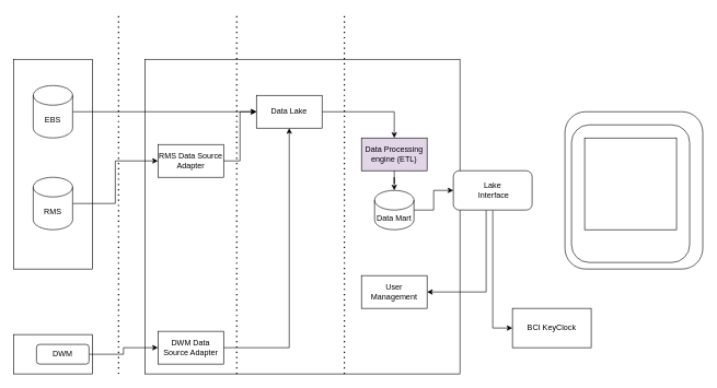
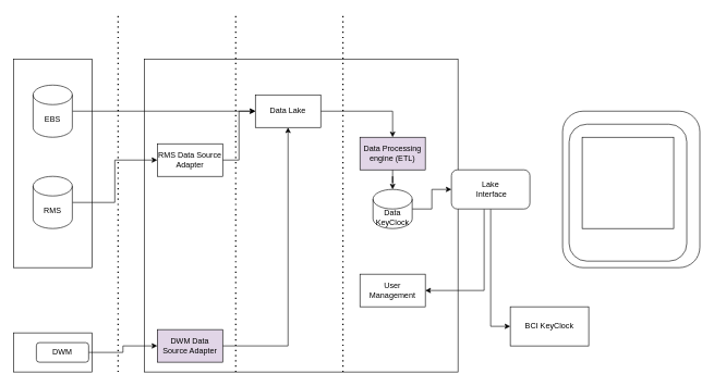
  <mxCell id="0" />
  <mxCell id="1" parent="0" />
  <mxCell id="2" value="" style="whiteSpace=wrap;html=1;aspect=fixed;" vertex="1" parent="1"><mxGeometry x="220" y="90" width="480" height="480" as="geometry" /></mxCell>
  <mxCell id="3" value="" style="rounded=0;whiteSpace=wrap;html=1;" vertex="1" parent="1"><mxGeometry x="20" y="90" width="120" height="320" as="geometry" /></mxCell>
  <mxCell id="4" value="" style="rounded=0;whiteSpace=wrap;html=1;" vertex="1" parent="1"><mxGeometry x="20" y="510" width="120" height="60" as="geometry" /></mxCell>
  <mxCell id="5" style="edgeStyle=orthogonalEdgeStyle;rounded=0;orthogonalLoop=1;jettySize=auto;html=1;exitX=1;exitY=0.5;exitDx=0;exitDy=0;entryX=0;entryY=0.5;entryDx=0;entryDy=0;" edge="1" parent="1" source="6" target="17"><mxGeometry relative="1" as="geometry" /></mxCell>
  <mxCell id="6" value="DWM" style="rounded=1;whiteSpace=wrap;html=1;" vertex="1" parent="1"><mxGeometry x="55" y="525" width="80" height="30" as="geometry" /></mxCell>
  <mxCell id="7" style="edgeStyle=orthogonalEdgeStyle;rounded=0;orthogonalLoop=1;jettySize=auto;html=1;entryX=0;entryY=0.5;entryDx=0;entryDy=0;" edge="1" parent="1" source="8" target="19"><mxGeometry relative="1" as="geometry" /></mxCell>
  <mxCell id="8" value="EBS" style="shape=cylinder3;whiteSpace=wrap;html=1;boundedLbl=1;backgroundOutline=1;size=15;" vertex="1" parent="1"><mxGeometry x="50" y="130" width="60" height="80" as="geometry" /></mxCell>
  <mxCell id="9" style="edgeStyle=orthogonalEdgeStyle;rounded=0;orthogonalLoop=1;jettySize=auto;html=1;entryX=0;entryY=0.5;entryDx=0;entryDy=0;" edge="1" parent="1" source="10" target="15"><mxGeometry relative="1" as="geometry" /></mxCell>
  <mxCell id="10" value="RMS" style="shape=cylinder3;whiteSpace=wrap;html=1;boundedLbl=1;backgroundOutline=1;size=15;" vertex="1" parent="1"><mxGeometry x="50" y="270" width="60" height="80" as="geometry" /></mxCell>
  <mxCell id="11" value="" style="endArrow=none;dashed=1;html=1;dashPattern=1 3;strokeWidth=2;rounded=0;" edge="1" parent="1"><mxGeometry width="50" height="50" relative="1" as="geometry"><mxPoint x="180" y="570" as="sourcePoint" /><mxPoint x="180" y="20" as="targetPoint" /></mxGeometry></mxCell>
  <mxCell id="12" value="" style="endArrow=none;dashed=1;html=1;dashPattern=1 3;strokeWidth=2;rounded=0;" edge="1" parent="1"><mxGeometry width="50" height="50" relative="1" as="geometry"><mxPoint x="360" y="570" as="sourcePoint" /><mxPoint x="360" y="20" as="targetPoint" /></mxGeometry></mxCell>
  <mxCell id="13" value="" style="endArrow=none;dashed=1;html=1;dashPattern=1 3;strokeWidth=2;rounded=0;" edge="1" parent="1"><mxGeometry width="50" height="50" relative="1" as="geometry"><mxPoint x="524" y="570" as="sourcePoint" /><mxPoint x="524" y="20" as="targetPoint" /></mxGeometry></mxCell>
  <mxCell id="14" style="edgeStyle=orthogonalEdgeStyle;rounded=0;orthogonalLoop=1;jettySize=auto;html=1;entryX=0;entryY=0.5;entryDx=0;entryDy=0;" edge="1" parent="1" source="15" target="19"><mxGeometry relative="1" as="geometry" /></mxCell>
  <mxCell id="15" value="RMS Data Source Adapter" style="rounded=0;whiteSpace=wrap;html=1;" vertex="1" parent="1"><mxGeometry x="240" y="220" width="100" height="50" as="geometry" /></mxCell>
  <mxCell id="16" style="edgeStyle=orthogonalEdgeStyle;rounded=0;orthogonalLoop=1;jettySize=auto;html=1;entryX=0.5;entryY=1;entryDx=0;entryDy=0;" edge="1" parent="1" source="17" target="19"><mxGeometry relative="1" as="geometry" /></mxCell>
- <mxCell id="17" value="DWM Data Source Adapter" style="rounded=0;whiteSpace=wrap;html=1;" vertex="1" parent="1"><mxGeometry x="240" y="505" width="100" height="50" as="geometry" /></mxCell>
+ <mxCell id="17" value="DWM Data Source Adapter" style="rounded=0;whiteSpace=wrap;html=1;fillColor=#e1d5e7;" vertex="1" parent="1"><mxGeometry x="240" y="505" width="100" height="50" as="geometry" /></mxCell>
  <mxCell id="18" style="edgeStyle=orthogonalEdgeStyle;rounded=0;orthogonalLoop=1;jettySize=auto;html=1;" edge="1" parent="1" source="19" target="21"><mxGeometry relative="1" as="geometry" /></mxCell>
  <mxCell id="19" value="Data Lake" style="rounded=0;whiteSpace=wrap;html=1;" vertex="1" parent="1"><mxGeometry x="390" y="145" width="100" height="50" as="geometry" /></mxCell>
  <mxCell id="20" value="" style="edgeStyle=orthogonalEdgeStyle;rounded=0;orthogonalLoop=1;jettySize=auto;html=1;" edge="1" parent="1" source="21" target="23"><mxGeometry relative="1" as="geometry" /></mxCell>
  <mxCell id="21" value="Data Processing engine (ETL)" style="rounded=0;whiteSpace=wrap;html=1;fillColor=#e1d5e7;" vertex="1" parent="1"><mxGeometry x="550" y="210" width="100" height="50" as="geometry" /></mxCell>
  <mxCell id="22" style="edgeStyle=orthogonalEdgeStyle;rounded=0;orthogonalLoop=1;jettySize=auto;html=1;entryX=0;entryY=0.5;entryDx=0;entryDy=0;" edge="1" parent="1" source="23" target="27"><mxGeometry relative="1" as="geometry" /></mxCell>
- <mxCell id="23" value="Data Mart" style="shape=cylinder3;whiteSpace=wrap;html=1;boundedLbl=1;backgroundOutline=1;size=15;" vertex="1" parent="1"><mxGeometry x="570" y="290" width="60" height="60" as="geometry" /></mxCell>
+ <mxCell id="23" value="Data KeyClock" style="shape=cylinder3;whiteSpace=wrap;html=1;boundedLbl=1;backgroundOutline=1;size=15;" vertex="1" parent="1"><mxGeometry x="570" y="290" width="60" height="60" as="geometry" /></mxCell>
  <mxCell id="24" value="User Management" style="rounded=0;whiteSpace=wrap;html=1;" vertex="1" parent="1"><mxGeometry x="550" y="420" width="100" height="50" as="geometry" /></mxCell>
  <mxCell id="25" style="edgeStyle=orthogonalEdgeStyle;rounded=0;orthogonalLoop=1;jettySize=auto;html=1;entryX=1;entryY=0.5;entryDx=0;entryDy=0;" edge="1" parent="1" source="27" target="24"><mxGeometry relative="1" as="geometry"><Array as="points"><mxPoint x="740" y="445" /></Array></mxGeometry></mxCell>
  <mxCell id="26" style="edgeStyle=orthogonalEdgeStyle;rounded=0;orthogonalLoop=1;jettySize=auto;html=1;entryX=0;entryY=0.5;entryDx=0;entryDy=0;" edge="1" parent="1" source="27" target="28"><mxGeometry relative="1" as="geometry" /></mxCell>
  <mxCell id="27" value="Lake&lt;br&gt;&amp;nbsp;Interface" style="rounded=1;whiteSpace=wrap;html=1;" vertex="1" parent="1"><mxGeometry x="690" y="260" width="120" height="60" as="geometry" /></mxCell>
  <mxCell id="28" value="BCI KeyClock" style="rounded=0;whiteSpace=wrap;html=1;" vertex="1" parent="1"><mxGeometry x="780" y="470" width="120" height="60" as="geometry" /></mxCell>
  <mxCell id="29" value="" style="rounded=1;whiteSpace=wrap;html=1;" vertex="1" parent="1"><mxGeometry x="860" y="170" width="210" height="240" as="geometry" /></mxCell>
  <mxCell id="30" value="" style="rounded=1;whiteSpace=wrap;html=1;" vertex="1" parent="1"><mxGeometry x="870" y="190" width="180" height="210" as="geometry" /></mxCell>
  <mxCell id="31" value="" style="whiteSpace=wrap;html=1;aspect=fixed;" vertex="1" parent="1"><mxGeometry x="890" y="210" width="140" height="140" as="geometry" /></mxCell>
